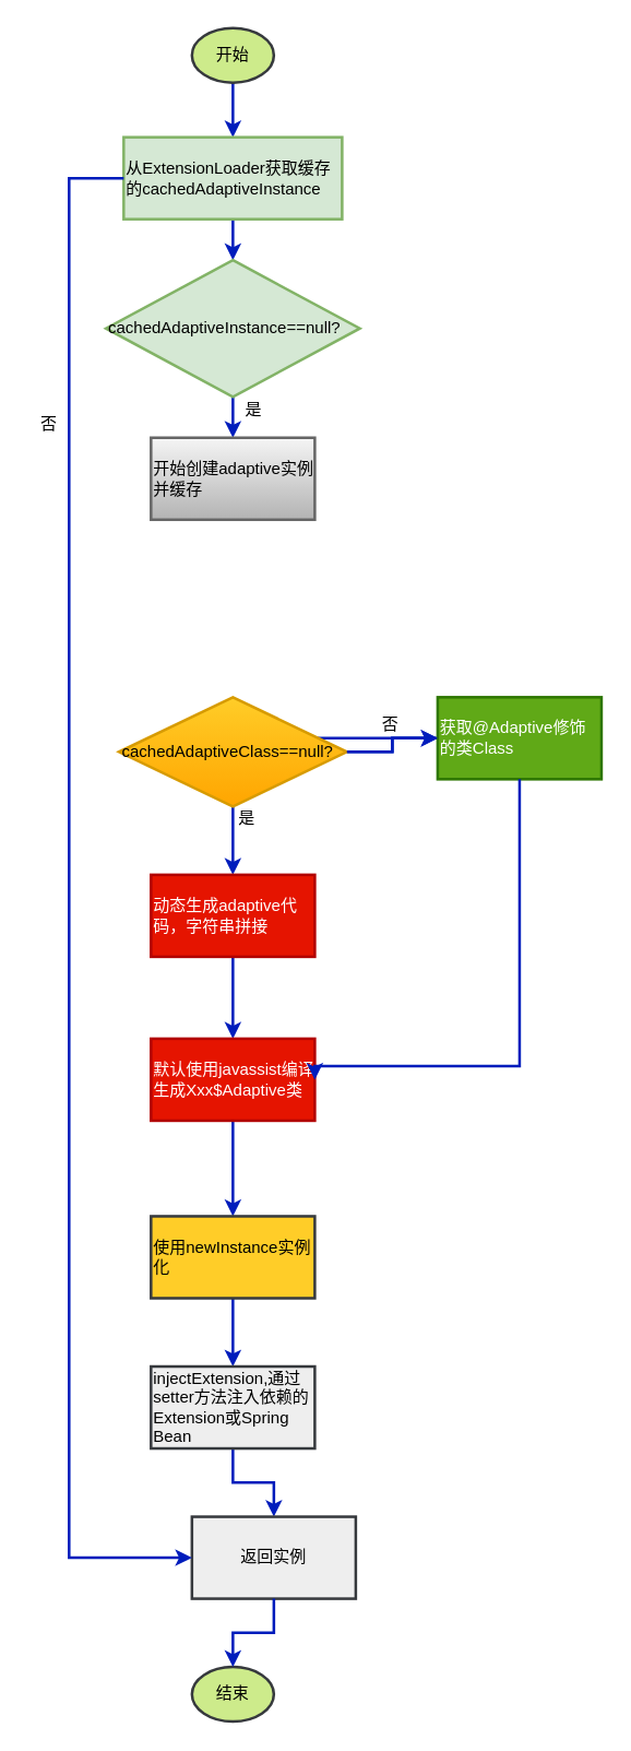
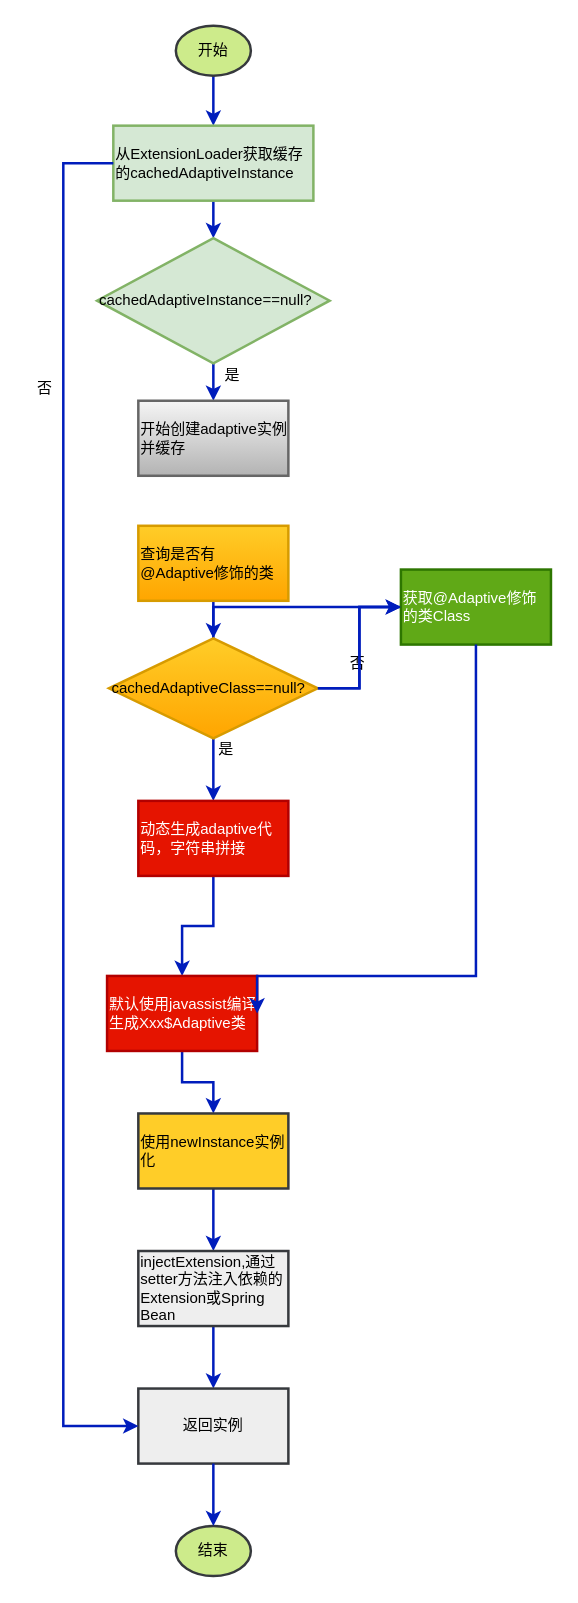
  <mxCell id="0" />
  <mxCell id="1" parent="0" />
  <mxCell id="2" value="" style="edgeStyle=orthogonalEdgeStyle;rounded=0;orthogonalLoop=1;jettySize=auto;html=1;strokeWidth=2;fillColor=#0050ef;strokeColor=#001DBC;" edge="1" parent="1" source="3" target="5"><mxGeometry relative="1" as="geometry" /></mxCell>
  <mxCell id="3" value="开始" style="strokeWidth=2;html=1;shape=mxgraph.flowchart.start_2;whiteSpace=wrap;fillColor=#cdeb8b;strokeColor=#36393d;" vertex="1" parent="1"><mxGeometry x="140" y="20" width="60" height="40" as="geometry" /></mxCell>
  <mxCell id="4" value="" style="edgeStyle=orthogonalEdgeStyle;rounded=0;orthogonalLoop=1;jettySize=auto;html=1;strokeWidth=2;fillColor=#0050ef;strokeColor=#001DBC;" edge="1" parent="1" source="5" target="7"><mxGeometry relative="1" as="geometry" /></mxCell>
  <mxCell id="5" value="从ExtensionLoader获取缓存的cachedAdaptiveInstance" style="whiteSpace=wrap;html=1;strokeWidth=2;align=left;fillColor=#d5e8d4;strokeColor=#82b366;" vertex="1" parent="1"><mxGeometry x="90" y="100" width="160" height="60" as="geometry" /></mxCell>
  <mxCell id="6" value="" style="edgeStyle=orthogonalEdgeStyle;rounded=0;orthogonalLoop=1;jettySize=auto;html=1;strokeWidth=2;fillColor=#0050ef;strokeColor=#001DBC;" edge="1" parent="1" source="7" target="8"><mxGeometry relative="1" as="geometry" /></mxCell>
  <mxCell id="7" value="&lt;span&gt;cachedAdaptiveInstance==null?&lt;/span&gt;" style="rhombus;whiteSpace=wrap;html=1;align=left;strokeWidth=2;fillColor=#d5e8d4;strokeColor=#82b366;" vertex="1" parent="1"><mxGeometry x="77" y="190" width="186" height="100" as="geometry" /></mxCell>
  <mxCell id="8" value="开始创建adaptive实例并缓存" style="whiteSpace=wrap;html=1;align=left;strokeWidth=2;fillColor=#f5f5f5;strokeColor=#666666;gradientColor=#b3b3b3;" vertex="1" parent="1"><mxGeometry x="110" y="320" width="120" height="60" as="geometry" /></mxCell>
+ <mxCell id="9" value="" style="edgeStyle=orthogonalEdgeStyle;rounded=0;orthogonalLoop=1;jettySize=auto;html=1;fillColor=#0050ef;strokeColor=#001DBC;strokeWidth=2;" edge="1" parent="1" source="10" target="13"><mxGeometry relative="1" as="geometry" /></mxCell>
+ <mxCell id="10" value="查询是否有@Adaptive修饰的类" style="whiteSpace=wrap;html=1;align=left;strokeWidth=2;gradientColor=#ffa500;fillColor=#ffcd28;strokeColor=#d79b00;" vertex="1" parent="1"><mxGeometry x="110" y="420" width="120" height="60" as="geometry" /></mxCell>
  <mxCell id="11" value="" style="edgeStyle=orthogonalEdgeStyle;rounded=0;orthogonalLoop=1;jettySize=auto;html=1;fillColor=#0050ef;strokeColor=#001DBC;strokeWidth=2;" edge="1" parent="1" source="29" target="15"><mxGeometry relative="1" as="geometry" /></mxCell>
  <mxCell id="12" value="" style="edgeStyle=orthogonalEdgeStyle;rounded=0;orthogonalLoop=1;jettySize=auto;html=1;strokeWidth=2;fillColor=#0050ef;strokeColor=#001DBC;" edge="1" parent="1" source="13" target="29"><mxGeometry relative="1" as="geometry" /></mxCell>
  <mxCell id="13" value="cachedAdaptiveClass==null?" style="rhombus;whiteSpace=wrap;html=1;align=left;strokeWidth=2;gradientColor=#ffa500;fillColor=#ffcd28;strokeColor=#d79b00;" vertex="1" parent="1"><mxGeometry x="86.5" y="510" width="167" height="80" as="geometry" /></mxCell>
  <mxCell id="14" value="" style="edgeStyle=orthogonalEdgeStyle;rounded=0;orthogonalLoop=1;jettySize=auto;html=1;strokeWidth=2;fillColor=#0050ef;strokeColor=#001DBC;" edge="1" parent="1" source="15" target="17"><mxGeometry relative="1" as="geometry" /></mxCell>
  <mxCell id="15" value="动态生成adaptive代码，字符串拼接" style="whiteSpace=wrap;html=1;align=left;strokeWidth=2;fillColor=#e51400;strokeColor=#B20000;fontColor=#ffffff;" vertex="1" parent="1"><mxGeometry x="110" y="640" width="120" height="60" as="geometry" /></mxCell>
  <mxCell id="16" value="" style="edgeStyle=orthogonalEdgeStyle;rounded=0;orthogonalLoop=1;jettySize=auto;html=1;strokeWidth=2;fillColor=#0050ef;strokeColor=#001DBC;" edge="1" parent="1" source="17" target="19"><mxGeometry relative="1" as="geometry" /></mxCell>
- <mxCell id="17" value="默认使用javassist编译生成Xxx$Adaptive类" style="whiteSpace=wrap;html=1;align=left;strokeWidth=2;fillColor=#e51400;strokeColor=#B20000;fontColor=#ffffff;" vertex="1" parent="1"><mxGeometry x="110" y="760" width="120" height="60" as="geometry" /></mxCell>
+ <mxCell id="17" value="默认使用javassist编译生成Xxx$Adaptive类" style="whiteSpace=wrap;html=1;align=left;strokeWidth=2;fillColor=#e51400;strokeColor=#B20000;fontColor=#ffffff;" vertex="1" parent="1"><mxGeometry x="85" y="780" width="120" height="60" as="geometry" /></mxCell>
  <mxCell id="18" value="" style="edgeStyle=orthogonalEdgeStyle;rounded=0;orthogonalLoop=1;jettySize=auto;html=1;strokeWidth=2;fillColor=#0050ef;strokeColor=#001DBC;" edge="1" parent="1" source="19" target="21"><mxGeometry relative="1" as="geometry" /></mxCell>
  <mxCell id="19" value="使用newInstance实例化" style="whiteSpace=wrap;html=1;align=left;strokeWidth=2;fillColor=#ffcd28;strokeColor=#36393d;" vertex="1" parent="1"><mxGeometry x="110" y="890" width="120" height="60" as="geometry" /></mxCell>
  <mxCell id="20" value="" style="edgeStyle=orthogonalEdgeStyle;rounded=0;orthogonalLoop=1;jettySize=auto;html=1;strokeWidth=2;fillColor=#0050ef;strokeColor=#001DBC;" edge="1" parent="1" source="21" target="25"><mxGeometry relative="1" as="geometry" /></mxCell>
  <mxCell id="21" value="injectExtension,通过setter方法注入依赖的Extension或Spring Bean" style="whiteSpace=wrap;html=1;align=left;strokeWidth=2;fillColor=#eeeeee;strokeColor=#36393d;" vertex="1" parent="1"><mxGeometry x="110" y="1000" width="120" height="60" as="geometry" /></mxCell>
  <mxCell id="22" value="是" style="text;html=1;align=center;verticalAlign=middle;resizable=0;points=[];autosize=1;" vertex="1" parent="1"><mxGeometry x="170" y="290" width="30" height="20" as="geometry" /></mxCell>
  <mxCell id="23" value="是" style="text;html=1;align=center;verticalAlign=middle;resizable=0;points=[];autosize=1;" vertex="1" parent="1"><mxGeometry x="165" y="589" width="30" height="20" as="geometry" /></mxCell>
  <mxCell id="24" value="否" style="text;html=1;align=center;verticalAlign=middle;resizable=0;points=[];autosize=1;" vertex="1" parent="1"><mxGeometry x="270" y="520" width="30" height="20" as="geometry" /></mxCell>
- <mxCell id="25" value="&lt;span style=&quot;&quot;&gt;返回实例&lt;/span&gt;" style="whiteSpace=wrap;html=1;align=center;strokeWidth=2;fillColor=#eeeeee;strokeColor=#36393d;" vertex="1" parent="1"><mxGeometry x="140" y="1110" width="120" height="60" as="geometry" /></mxCell>
+ <mxCell id="25" value="&lt;span style=&quot;&quot;&gt;返回实例&lt;/span&gt;" style="whiteSpace=wrap;html=1;align=center;strokeWidth=2;fillColor=#eeeeee;strokeColor=#36393d;" vertex="1" parent="1"><mxGeometry x="110" y="1110" width="120" height="60" as="geometry" /></mxCell>
  <mxCell id="26" value="否" style="text;html=1;align=center;verticalAlign=middle;resizable=0;points=[];autosize=1;" vertex="1" parent="1"><mxGeometry x="20" y="300" width="30" height="20" as="geometry" /></mxCell>
  <mxCell id="27" value="结束" style="strokeWidth=2;html=1;shape=mxgraph.flowchart.start_2;whiteSpace=wrap;fillColor=#cdeb8b;strokeColor=#36393d;" vertex="1" parent="1"><mxGeometry x="140" y="1220" width="60" height="40" as="geometry" /></mxCell>
  <mxCell id="28" value="" style="edgeStyle=orthogonalEdgeStyle;rounded=0;orthogonalLoop=1;jettySize=auto;html=1;strokeWidth=2;fillColor=#0050ef;strokeColor=#001DBC;" edge="1" parent="1" source="25" target="27"><mxGeometry relative="1" as="geometry"><mxPoint x="1900" y="130" as="sourcePoint" /><mxPoint x="2323.5" y="130" as="targetPoint" /></mxGeometry></mxCell>
- <mxCell id="29" value="获取@Adaptive修饰的类Class" style="whiteSpace=wrap;html=1;align=left;strokeWidth=2;fillColor=#60a917;strokeColor=#2D7600;fontColor=#ffffff;" vertex="1" parent="1"><mxGeometry x="320" y="510" width="120" height="60" as="geometry" /></mxCell>
+ <mxCell id="29" value="获取@Adaptive修饰的类Class" style="whiteSpace=wrap;html=1;align=left;strokeWidth=2;fillColor=#60a917;strokeColor=#2D7600;fontColor=#ffffff;" vertex="1" parent="1"><mxGeometry x="320" y="455" width="120" height="60" as="geometry" /></mxCell>
  <mxCell id="30" value="" style="edgeStyle=orthogonalEdgeStyle;rounded=0;orthogonalLoop=1;jettySize=auto;html=1;fillColor=#0050ef;strokeColor=#001DBC;strokeWidth=2;" edge="1" parent="1" source="13" target="29"><mxGeometry relative="1" as="geometry"><mxPoint x="253.5" y="540" as="sourcePoint" /><mxPoint x="1170" y="160" as="targetPoint" /></mxGeometry></mxCell>
  <mxCell id="31" value="" style="edgeStyle=orthogonalEdgeStyle;rounded=0;orthogonalLoop=1;jettySize=auto;html=1;strokeWidth=2;fillColor=#0050ef;strokeColor=#001DBC;exitX=0.5;exitY=1;exitDx=0;exitDy=0;entryX=1;entryY=0.5;entryDx=0;entryDy=0;" edge="1" parent="1" source="29" target="17"><mxGeometry relative="1" as="geometry"><mxPoint x="180" y="700" as="sourcePoint" /><mxPoint x="180" y="760" as="targetPoint" /><Array as="points"><mxPoint x="380" y="780" /></Array></mxGeometry></mxCell>
  <mxCell id="32" value="" style="edgeStyle=orthogonalEdgeStyle;rounded=0;orthogonalLoop=1;jettySize=auto;html=1;strokeWidth=2;fillColor=#0050ef;strokeColor=#001DBC;exitX=0;exitY=0.5;exitDx=0;exitDy=0;entryX=0;entryY=0.5;entryDx=0;entryDy=0;" edge="1" parent="1" source="5" target="25"><mxGeometry relative="1" as="geometry"><mxPoint x="100" y="180" as="sourcePoint" /><mxPoint x="50" y="860" as="targetPoint" /><Array as="points"><mxPoint x="50" y="130" /><mxPoint x="50" y="1140" /></Array></mxGeometry></mxCell>
